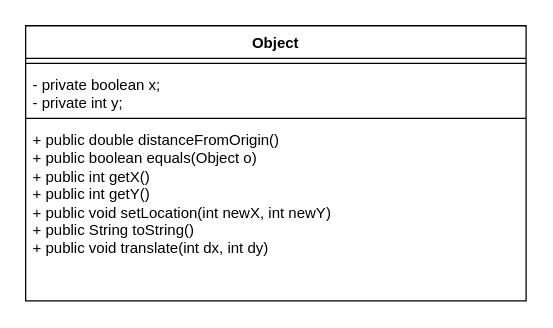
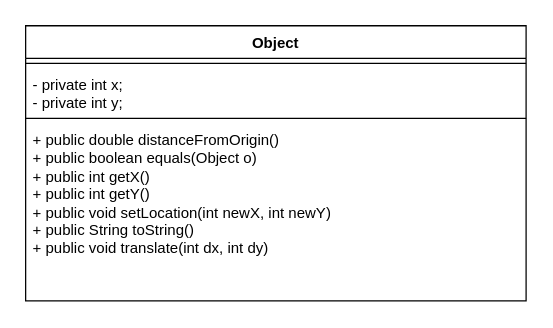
  <mxCell id="0" />
  <mxCell id="1" parent="0" />
  <mxCell id="2" value="Object" style="swimlane;fontStyle=1;align=center;verticalAlign=top;childLayout=stackLayout;horizontal=1;startSize=26;horizontalStack=0;resizeParent=1;resizeParentMax=0;resizeLast=0;collapsible=1;marginBottom=0;whiteSpace=wrap;html=1;" vertex="1" parent="1"><mxGeometry x="20" y="20" width="400" height="220" as="geometry"><mxRectangle x="510" y="170" width="70" height="30" as="alternateBounds" /></mxGeometry></mxCell>
  <mxCell id="3" value="" style="line;strokeWidth=1;fillColor=none;align=left;verticalAlign=middle;spacingTop=-1;spacingLeft=3;spacingRight=3;rotatable=0;labelPosition=right;points=[];portConstraint=eastwest;strokeColor=inherit;" vertex="1" parent="2"><mxGeometry y="26" width="400" height="8" as="geometry" /></mxCell>
- <mxCell id="4" value="- private boolean x;&lt;br&gt;- private int y;" style="text;strokeColor=none;fillColor=none;align=left;verticalAlign=top;spacingLeft=4;spacingRight=4;overflow=hidden;rotatable=0;points=[[0,0.5],[1,0.5]];portConstraint=eastwest;whiteSpace=wrap;html=1;" vertex="1" parent="2"><mxGeometry y="34" width="400" height="36" as="geometry" /></mxCell>
+ <mxCell id="4" value="- private int x;&lt;br&gt;- private int y;" style="text;strokeColor=none;fillColor=none;align=left;verticalAlign=top;spacingLeft=4;spacingRight=4;overflow=hidden;rotatable=0;points=[[0,0.5],[1,0.5]];portConstraint=eastwest;whiteSpace=wrap;html=1;" vertex="1" parent="2"><mxGeometry y="34" width="400" height="36" as="geometry" /></mxCell>
  <mxCell id="5" value="" style="line;strokeWidth=1;fillColor=none;align=left;verticalAlign=middle;spacingTop=-1;spacingLeft=3;spacingRight=3;rotatable=0;labelPosition=right;points=[];portConstraint=eastwest;strokeColor=inherit;" vertex="1" parent="2"><mxGeometry y="70" width="400" height="8" as="geometry" /></mxCell>
  <mxCell id="6" value="+ public double distanceFromOrigin()&lt;br&gt;+&amp;nbsp;public boolean equals(Object o)&lt;br&gt;+&amp;nbsp;public int getX()&lt;br&gt;+&amp;nbsp;public int getY()&lt;br&gt;+&amp;nbsp;public void setLocation(int newX, int newY)&lt;br&gt;+&amp;nbsp;public String toString()&lt;br&gt;+&amp;nbsp;public void translate(int dx, int dy)" style="text;strokeColor=none;fillColor=none;align=left;verticalAlign=top;spacingLeft=4;spacingRight=4;overflow=hidden;rotatable=0;points=[[0,0.5],[1,0.5]];portConstraint=eastwest;whiteSpace=wrap;html=1;" vertex="1" parent="2"><mxGeometry y="78" width="400" height="142" as="geometry" /></mxCell>
